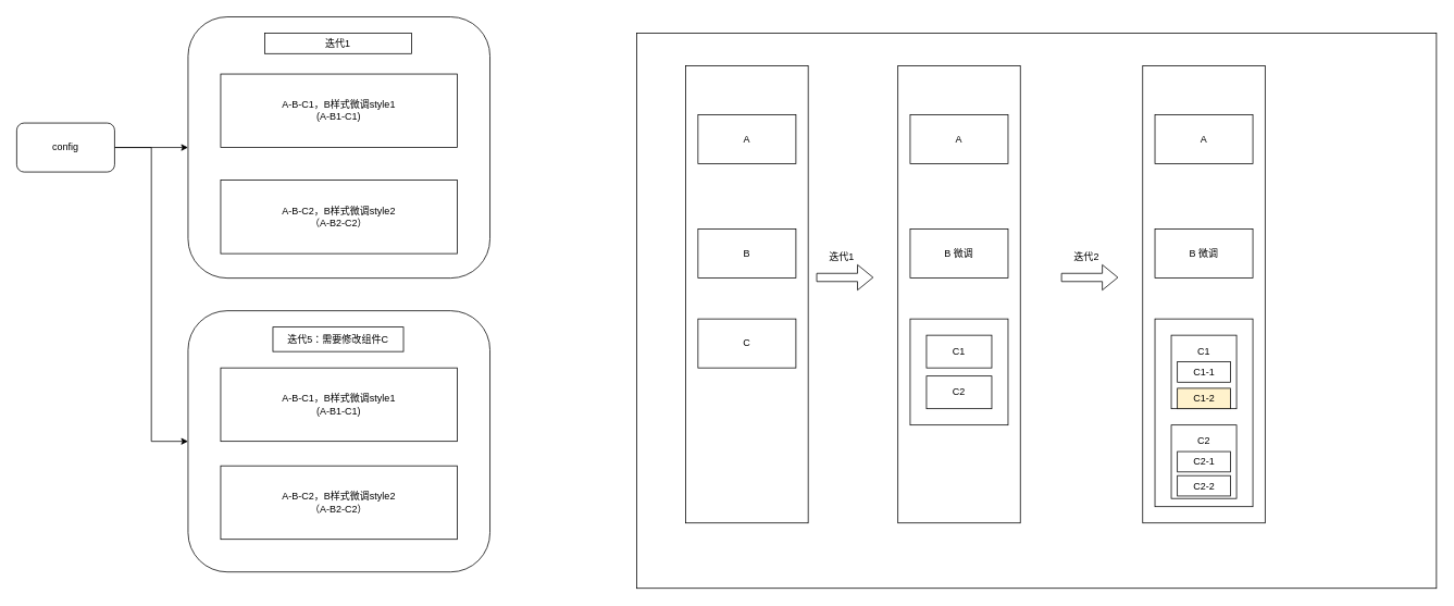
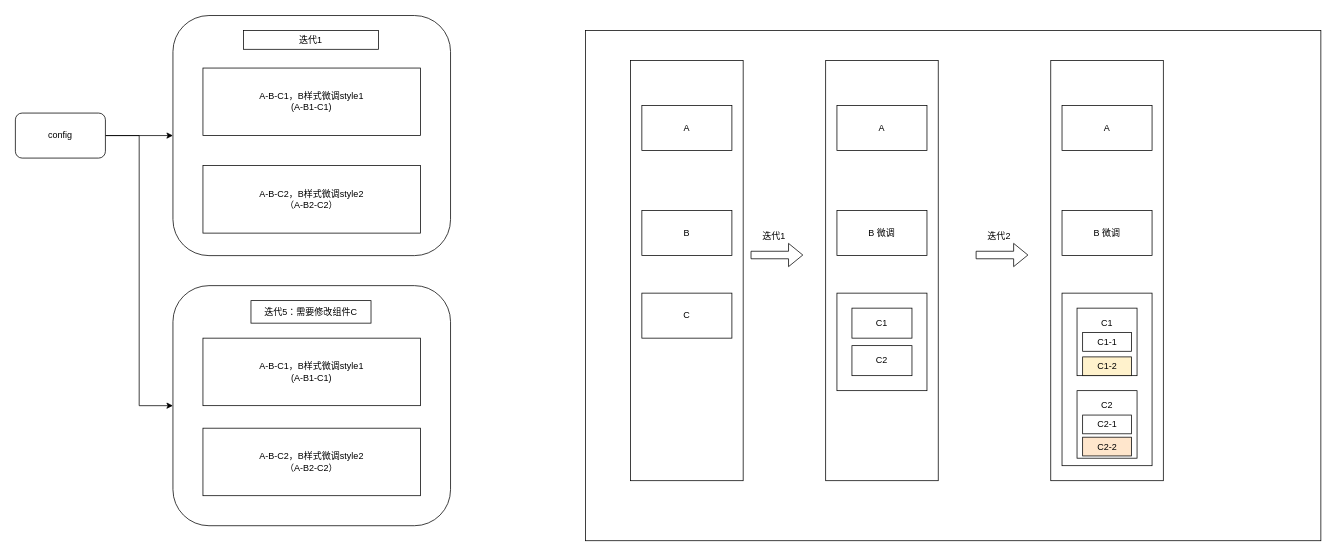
  <mxCell id="0" />
  <mxCell id="1" parent="0" />
  <mxCell id="2" style="edgeStyle=orthogonalEdgeStyle;rounded=0;orthogonalLoop=1;jettySize=auto;html=1;" edge="1" parent="1" source="4" target="5"><mxGeometry relative="1" as="geometry"><mxPoint x="290" y="110" as="targetPoint" /></mxGeometry></mxCell>
  <mxCell id="3" style="edgeStyle=orthogonalEdgeStyle;rounded=0;orthogonalLoop=1;jettySize=auto;html=1;entryX=0;entryY=0.5;entryDx=0;entryDy=0;" edge="1" parent="1" source="4" target="9"><mxGeometry relative="1" as="geometry"><mxPoint x="80" y="460" as="targetPoint" /></mxGeometry></mxCell>
  <mxCell id="4" value="config" style="rounded=1;whiteSpace=wrap;html=1;" vertex="1" parent="1"><mxGeometry x="20" y="150" width="120" height="60" as="geometry" /></mxCell>
  <mxCell id="5" value="" style="rounded=1;whiteSpace=wrap;html=1;" vertex="1" parent="1"><mxGeometry x="230" y="20" width="370" height="320" as="geometry" /></mxCell>
  <mxCell id="6" value="A-B-C1，B样式微调style1&lt;br&gt;(A-B1-C1)" style="rounded=0;whiteSpace=wrap;html=1;" vertex="1" parent="1"><mxGeometry x="270" y="90" width="290" height="90" as="geometry" /></mxCell>
  <mxCell id="7" value="A-B-C2，B样式微调style2&lt;br&gt;（A-B2-C2）" style="rounded=0;whiteSpace=wrap;html=1;" vertex="1" parent="1"><mxGeometry x="270" y="220" width="290" height="90" as="geometry" /></mxCell>
  <mxCell id="8" value="迭代1" style="rounded=0;whiteSpace=wrap;html=1;" vertex="1" parent="1"><mxGeometry x="324" y="40" width="180" height="25" as="geometry" /></mxCell>
  <mxCell id="9" value="" style="rounded=1;whiteSpace=wrap;html=1;" vertex="1" parent="1"><mxGeometry x="230" y="380" width="370" height="320" as="geometry" /></mxCell>
  <mxCell id="10" value="A-B-C1，B样式微调style1&lt;br&gt;(A-B1-C1)" style="rounded=0;whiteSpace=wrap;html=1;" vertex="1" parent="1"><mxGeometry x="270" y="450" width="290" height="90" as="geometry" /></mxCell>
  <mxCell id="11" value="A-B-C2，B样式微调style2&lt;br&gt;（A-B2-C2）" style="rounded=0;whiteSpace=wrap;html=1;" vertex="1" parent="1"><mxGeometry x="270" y="570" width="290" height="90" as="geometry" /></mxCell>
  <mxCell id="12" value="迭代5：需要修改组件C" style="rounded=0;whiteSpace=wrap;html=1;" vertex="1" parent="1"><mxGeometry x="334" y="400" width="160" height="30" as="geometry" /></mxCell>
  <mxCell id="13" value="" style="rounded=0;whiteSpace=wrap;html=1;" vertex="1" parent="1"><mxGeometry x="780" y="40" width="980" height="680" as="geometry" /></mxCell>
  <mxCell id="14" value="" style="rounded=0;whiteSpace=wrap;html=1;" vertex="1" parent="1"><mxGeometry x="840" y="80" width="150" height="560" as="geometry" /></mxCell>
  <mxCell id="15" value="A" style="rounded=0;whiteSpace=wrap;html=1;" vertex="1" parent="1"><mxGeometry x="855" y="140" width="120" height="60" as="geometry" /></mxCell>
  <mxCell id="16" value="B" style="rounded=0;whiteSpace=wrap;html=1;" vertex="1" parent="1"><mxGeometry x="855" y="280" width="120" height="60" as="geometry" /></mxCell>
  <mxCell id="17" value="C" style="rounded=0;whiteSpace=wrap;html=1;" vertex="1" parent="1"><mxGeometry x="855" y="390" width="120" height="60" as="geometry" /></mxCell>
  <mxCell id="18" value="" style="shape=flexArrow;endArrow=classic;html=1;rounded=0;" edge="1" parent="1"><mxGeometry width="50" height="50" relative="1" as="geometry"><mxPoint x="1000" y="339.2" as="sourcePoint" /><mxPoint x="1070" y="339.2" as="targetPoint" /></mxGeometry></mxCell>
  <mxCell id="19" value="" style="rounded=0;whiteSpace=wrap;html=1;" vertex="1" parent="1"><mxGeometry x="1100" y="80" width="150" height="560" as="geometry" /></mxCell>
  <mxCell id="20" value="A" style="rounded=0;whiteSpace=wrap;html=1;" vertex="1" parent="1"><mxGeometry x="1115" y="140" width="120" height="60" as="geometry" /></mxCell>
  <mxCell id="21" value="B 微调" style="rounded=0;whiteSpace=wrap;html=1;" vertex="1" parent="1"><mxGeometry x="1115" y="280" width="120" height="60" as="geometry" /></mxCell>
  <mxCell id="22" value="" style="rounded=0;whiteSpace=wrap;html=1;" vertex="1" parent="1"><mxGeometry x="1115" y="390" width="120" height="130" as="geometry" /></mxCell>
  <mxCell id="23" value="C1" style="rounded=0;whiteSpace=wrap;html=1;" vertex="1" parent="1"><mxGeometry x="1135" y="410" width="80" height="40" as="geometry" /></mxCell>
  <mxCell id="24" value="C2" style="rounded=0;whiteSpace=wrap;html=1;" vertex="1" parent="1"><mxGeometry x="1135" y="460" width="80" height="40" as="geometry" /></mxCell>
  <mxCell id="25" value="迭代1" style="text;strokeColor=none;fillColor=none;align=left;verticalAlign=middle;spacingLeft=4;spacingRight=4;overflow=hidden;points=[[0,0.5],[1,0.5]];portConstraint=eastwest;rotatable=0;whiteSpace=wrap;html=1;" vertex="1" parent="1"><mxGeometry x="1010" y="300" width="80" height="30" as="geometry" /></mxCell>
  <mxCell id="26" value="" style="shape=flexArrow;endArrow=classic;html=1;rounded=0;" edge="1" parent="1"><mxGeometry width="50" height="50" relative="1" as="geometry"><mxPoint x="1300" y="339.2" as="sourcePoint" /><mxPoint x="1370" y="339.2" as="targetPoint" /></mxGeometry></mxCell>
  <mxCell id="27" value="" style="rounded=0;whiteSpace=wrap;html=1;" vertex="1" parent="1"><mxGeometry x="1400" y="80" width="150" height="560" as="geometry" /></mxCell>
  <mxCell id="28" value="A" style="rounded=0;whiteSpace=wrap;html=1;" vertex="1" parent="1"><mxGeometry x="1415" y="140" width="120" height="60" as="geometry" /></mxCell>
  <mxCell id="29" value="B 微调" style="rounded=0;whiteSpace=wrap;html=1;" vertex="1" parent="1"><mxGeometry x="1415" y="280" width="120" height="60" as="geometry" /></mxCell>
  <mxCell id="30" value="" style="rounded=0;whiteSpace=wrap;html=1;" vertex="1" parent="1"><mxGeometry x="1415" y="390" width="120" height="230" as="geometry" /></mxCell>
  <mxCell id="31" value="" style="rounded=0;whiteSpace=wrap;html=1;" vertex="1" parent="1"><mxGeometry x="1435" y="410" width="80" height="90" as="geometry" /></mxCell>
  <mxCell id="32" value="" style="rounded=0;whiteSpace=wrap;html=1;" vertex="1" parent="1"><mxGeometry x="1435" y="520" width="80" height="90" as="geometry" /></mxCell>
  <mxCell id="33" value="迭代2" style="text;strokeColor=none;fillColor=none;align=left;verticalAlign=middle;spacingLeft=4;spacingRight=4;overflow=hidden;points=[[0,0.5],[1,0.5]];portConstraint=eastwest;rotatable=0;whiteSpace=wrap;html=1;" vertex="1" parent="1"><mxGeometry x="1310" y="300" width="80" height="30" as="geometry" /></mxCell>
  <mxCell id="34" value="C1" style="text;html=1;strokeColor=none;fillColor=none;align=center;verticalAlign=middle;whiteSpace=wrap;rounded=0;" vertex="1" parent="1"><mxGeometry x="1445" y="415" width="60" height="30" as="geometry" /></mxCell>
  <mxCell id="35" value="C2" style="text;html=1;strokeColor=none;fillColor=none;align=center;verticalAlign=middle;whiteSpace=wrap;rounded=0;" vertex="1" parent="1"><mxGeometry x="1445" y="525" width="60" height="30" as="geometry" /></mxCell>
  <mxCell id="36" value="C1-1" style="rounded=0;whiteSpace=wrap;html=1;" vertex="1" parent="1"><mxGeometry x="1442.5" y="442.5" width="65" height="25" as="geometry" /></mxCell>
  <mxCell id="37" value="C2-1" style="rounded=0;whiteSpace=wrap;html=1;" vertex="1" parent="1"><mxGeometry x="1442.5" y="552.5" width="65" height="25" as="geometry" /></mxCell>
  <mxCell id="38" value="C1-2" style="rounded=0;whiteSpace=wrap;html=1;fillColor=#fff2cc;" vertex="1" parent="1"><mxGeometry x="1442.5" y="475" width="65" height="25" as="geometry" /></mxCell>
- <mxCell id="39" value="C2-2" style="rounded=0;whiteSpace=wrap;html=1;" vertex="1" parent="1"><mxGeometry x="1442.5" y="582" width="65" height="25" as="geometry" /></mxCell>
+ <mxCell id="39" value="C2-2" style="rounded=0;whiteSpace=wrap;html=1;fillColor=#ffe6cc;" vertex="1" parent="1"><mxGeometry x="1442.5" y="582" width="65" height="25" as="geometry" /></mxCell>
